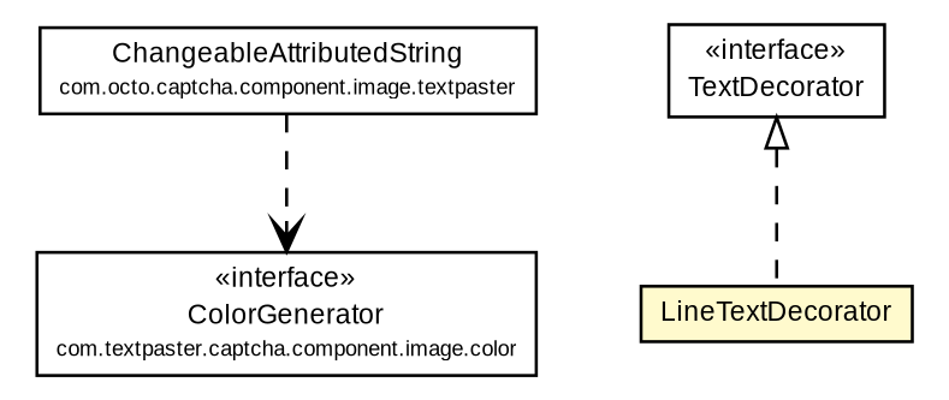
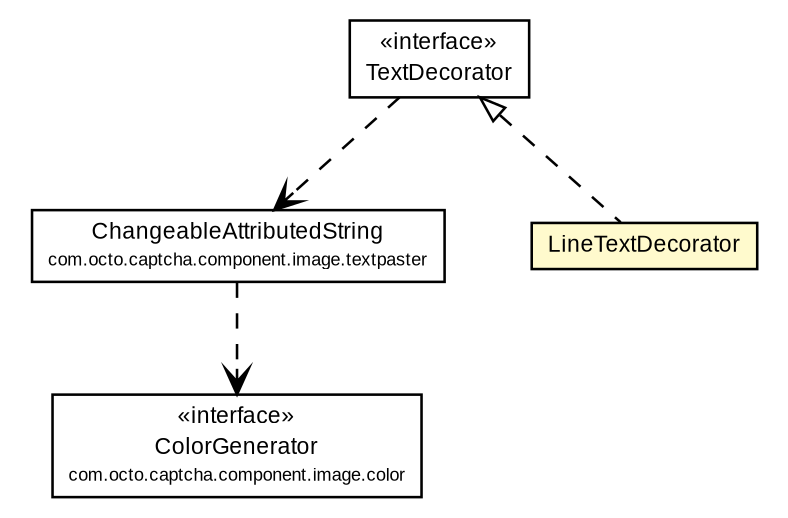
  digraph {
    node [fontcolor=black fontname=arial fontsize=9.0 shape=plaintext]
    edge [arrowhead=open color=black fontcolor=black fontname=arial fontsize=10.0 headport=p labelfontname=arial labelfontsize=10 style=dashed tailport=p]
-   n1 [label=<<table border="0" cellborder="1" cellspacing="0" cellpadding="2" port="p" href="../../color/ColorGenerator.html"> 		<tr><td><table border="0" cellspacing="0" cellpadding="1"> 			<tr><td> &laquo;interface&raquo; </td></tr> 			<tr><td> ColorGenerator </td></tr> 			<tr><td><font point-size="7.0"> com.textpaster.captcha.component.image.color </font></td></tr> 		</table></td></tr> 		</table>>]
+   n1 [label=<<table border="0" cellborder="1" cellspacing="0" cellpadding="2" port="p" href="../../color/ColorGenerator.html"> 		<tr><td><table border="0" cellspacing="0" cellpadding="1"> 			<tr><td> &laquo;interface&raquo; </td></tr> 			<tr><td> ColorGenerator </td></tr> 			<tr><td><font point-size="7.0"> com.octo.captcha.component.image.color </font></td></tr> 		</table></td></tr> 		</table>>]
    n2 [label=<<table border="0" cellborder="1" cellspacing="0" cellpadding="2" port="p" href="../ChangeableAttributedString.html"> 		<tr><td><table border="0" cellspacing="0" cellpadding="1"> 			<tr><td> ChangeableAttributedString </td></tr> 			<tr><td><font point-size="7.0"> com.octo.captcha.component.image.textpaster </font></td></tr> 		</table></td></tr> 		</table>>]
    n3 [label=<<table border="0" cellborder="1" cellspacing="0" cellpadding="2" port="p" href="./TextDecorator.html"> 		<tr><td><table border="0" cellspacing="0" cellpadding="1"> 			<tr><td> &laquo;interface&raquo; </td></tr> 			<tr><td> TextDecorator </td></tr> 		</table></td></tr> 		</table>>]
    n4 [label=<<table border="0" cellborder="1" cellspacing="0" cellpadding="2" port="p" bgcolor="lemonChiffon" href="./LineTextDecorator.html"> 		<tr><td><table border="0" cellspacing="0" cellpadding="1"> 			<tr><td> LineTextDecorator </td></tr> 		</table></td></tr> 		</table>>]
    n2 -> n1
+   n3 -> n2
    n3 -> n4 [arrowtail=empty dir=back fontsize=10 arrowhead="" color="" fontcolor=""]
  }
